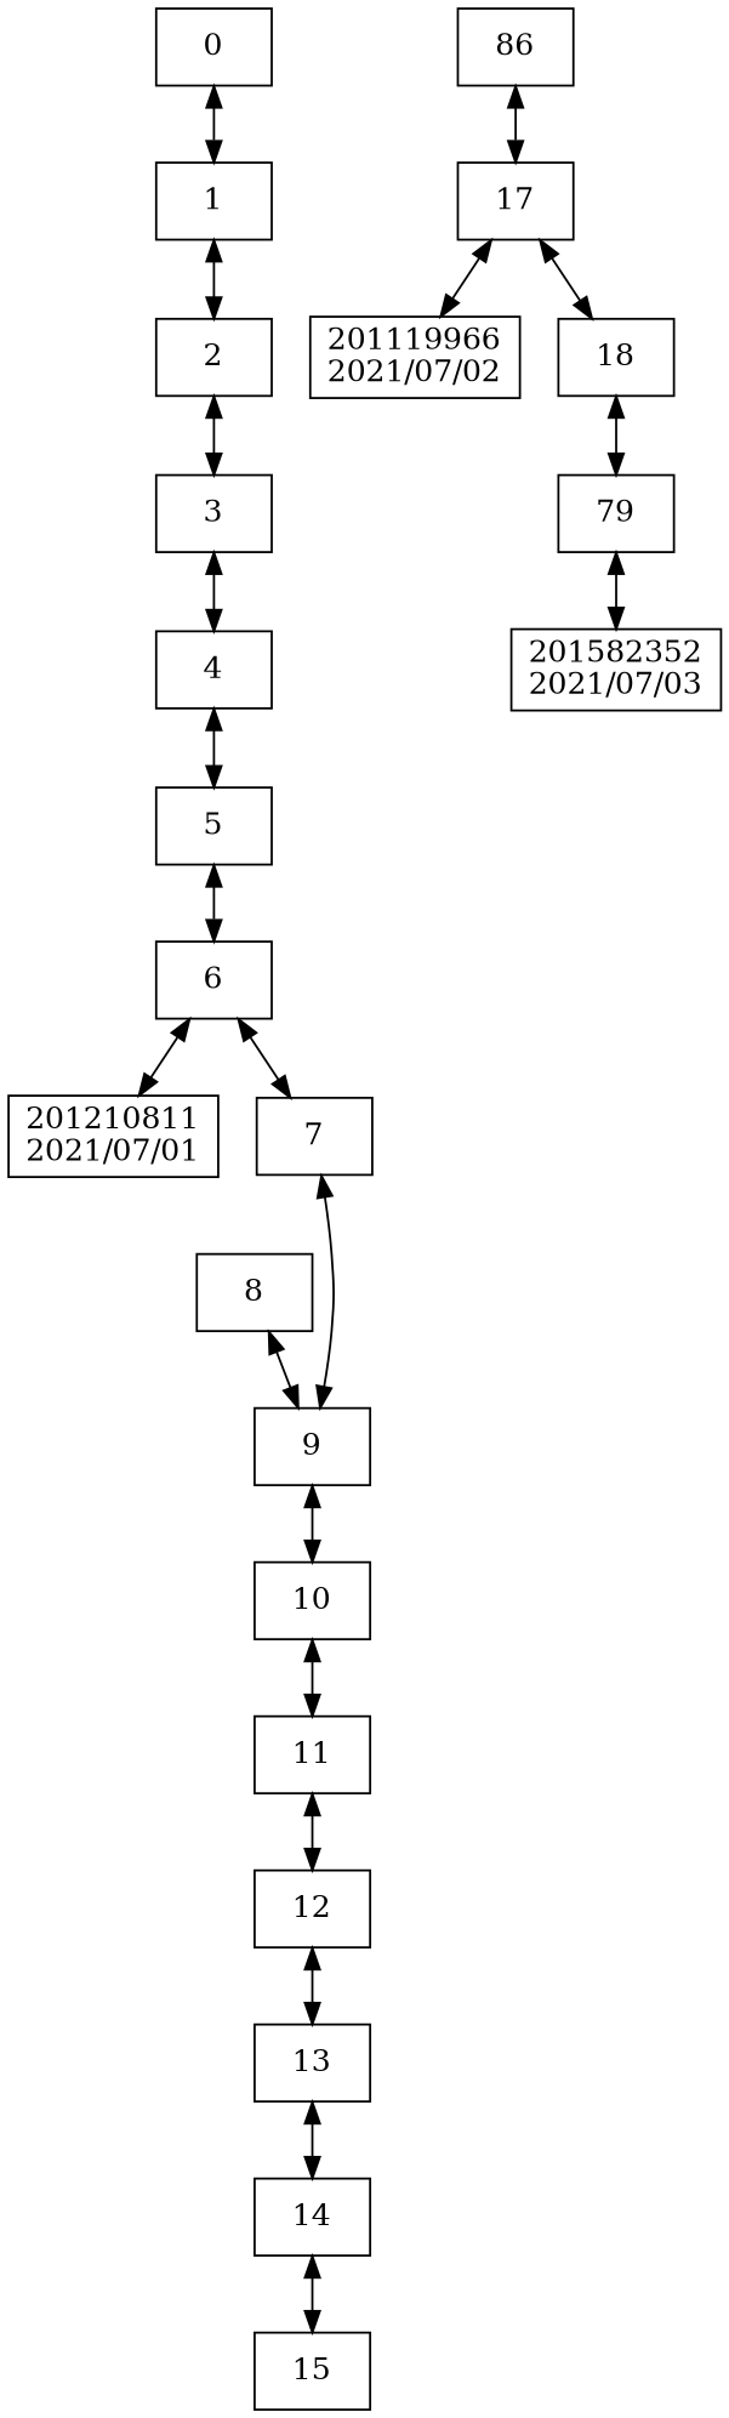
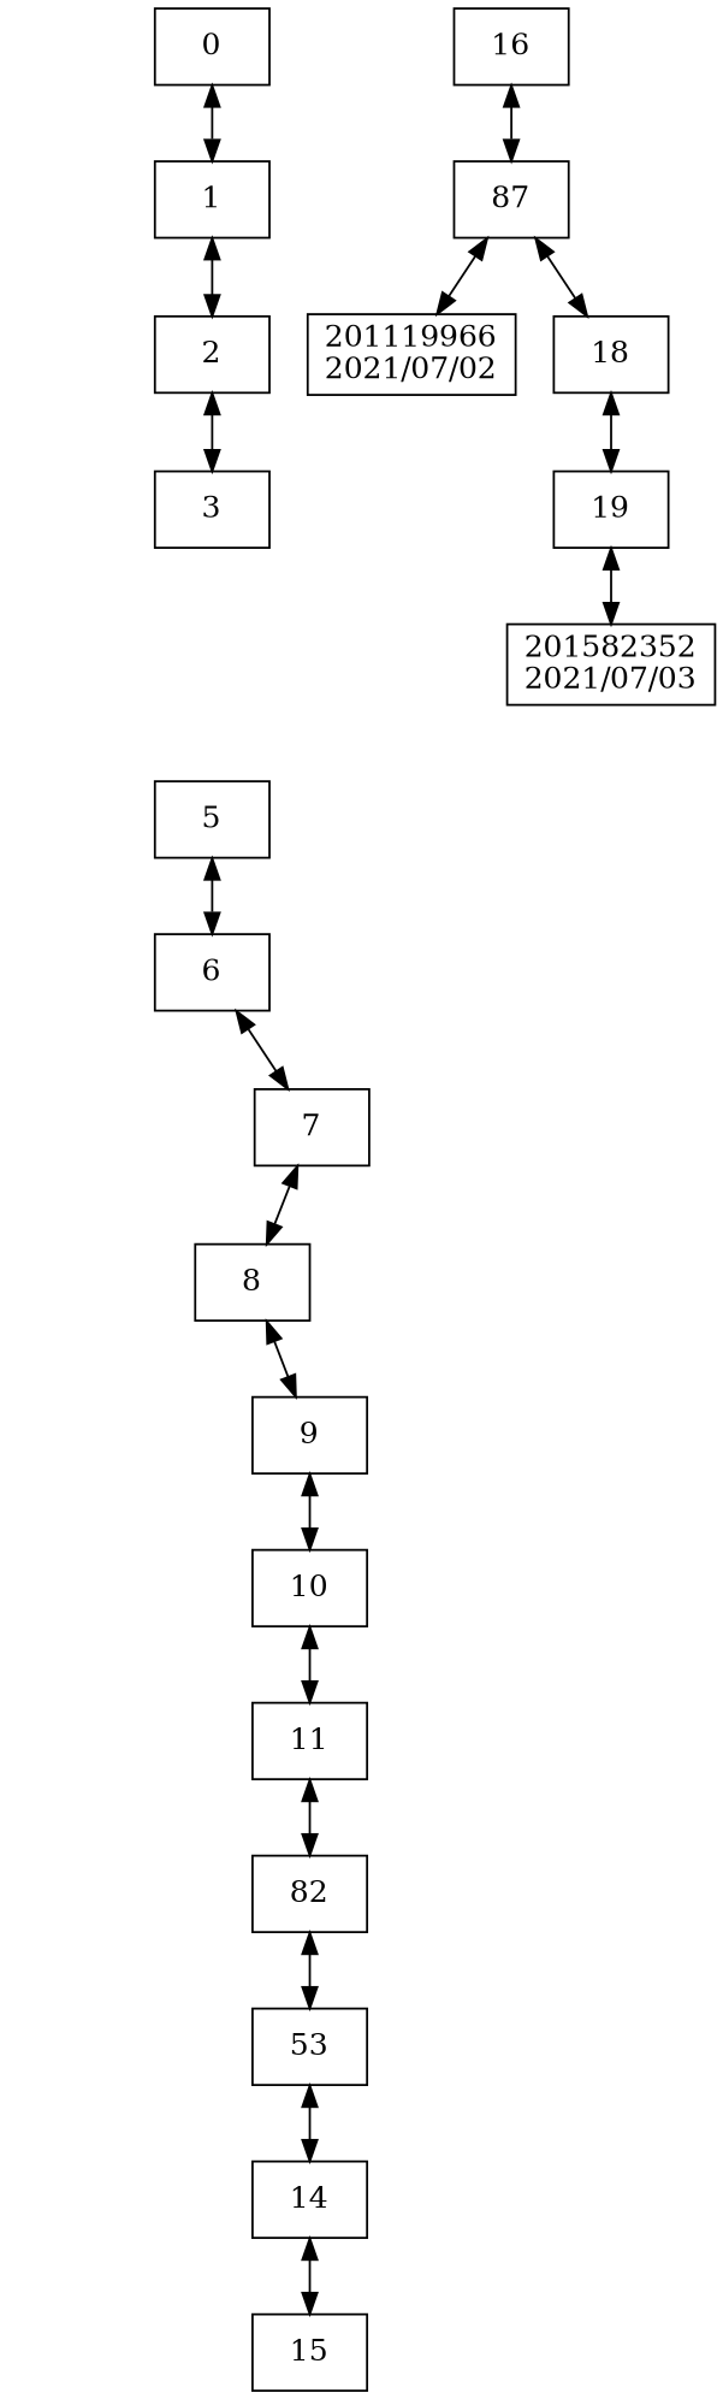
  digraph {
    compound=true
    rankdir=TB
    node [shape=box]
    edge [dir=both]
    n1 [label=0]
    n2 [label=1]
    n3 [label=2]
    n4 [label=3]
-   n5 [label=4]
    n6 [label=5]
    n7 [label=6]
-   n8 [label="201210811\n2021/07/01"]
    n9 [label=7]
    n10 [label=8]
    n11 [label=9]
    n12 [label=10]
    n13 [label=11]
-   n14 [label=12]
-   n15 [label=13]
+   n14 [label=82]
+   n15 [label=53]
    n16 [label=14]
    n17 [label=15]
-   n18 [label=86]
-   n19 [label=17]
+   n18 [label=16]
+   n19 [label=87]
    n20 [label="201119966\n2021/07/02"]
    n21 [label=18]
-   n22 [label=79]
+   n22 [label=19]
    n23 [label="201582352\n2021/07/03"]
    n1 -> n2
    n2 -> n3
    n3 -> n4
-   n4 -> n5
-   n5 -> n6
    n6 -> n7
-   n7 -> n8
    n7 -> n9
-   n9 -> n11
+   n9 -> n10
    n10 -> n11
    n11 -> n12
    n12 -> n13
    n13 -> n14
    n14 -> n15
    n15 -> n16
    n16 -> n17
    n18 -> n19
    n19 -> n20
    n19 -> n21
    n21 -> n22
    n22 -> n23
  }
